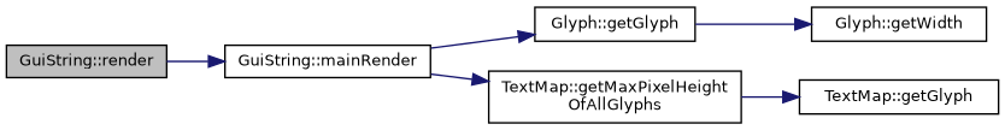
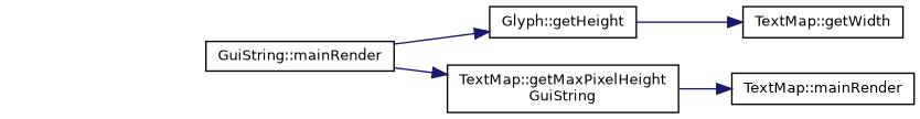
  digraph {
    rankdir=LR
    node [color=black fillcolor=white fontname=Helvetica fontsize=10 shape=record style=filled]
    edge [color=midnightblue fontname=Helvetica fontsize=10 labelfontname=Helvetica labelfontsize=10 style=solid]
-   n1 [fillcolor=grey75 fontcolor=black height=0.2 label="GuiString::render" width=0.4]
    n2 [height=0.2 label="GuiString::mainRender" width=0.4]
-   n3 [height=0.2 label="Glyph::getGlyph" width=0.4]
-   n4 [height=0.2 label="TextMap::getMaxPixelHeight\lOfAllGlyphs" width=0.4]
-   n5 [height=0.2 label="TextMap::getGlyph" width=0.4]
-   n6 [height=0.2 label="Glyph::getWidth" width=0.4]
-   n1 -> n2
+   n3 [height=0.2 label="Glyph::getHeight" width=0.4]
+   n4 [height=0.2 label="TextMap::getMaxPixelHeight\lGuiString" width=0.4]
+   n5 [height=0.2 label="TextMap::mainRender" width=0.4]
+   n6 [height=0.2 label="TextMap::getWidth" width=0.4]
    n2 -> n3
    n2 -> n4
    n3 -> n6
    n4 -> n5
  }
